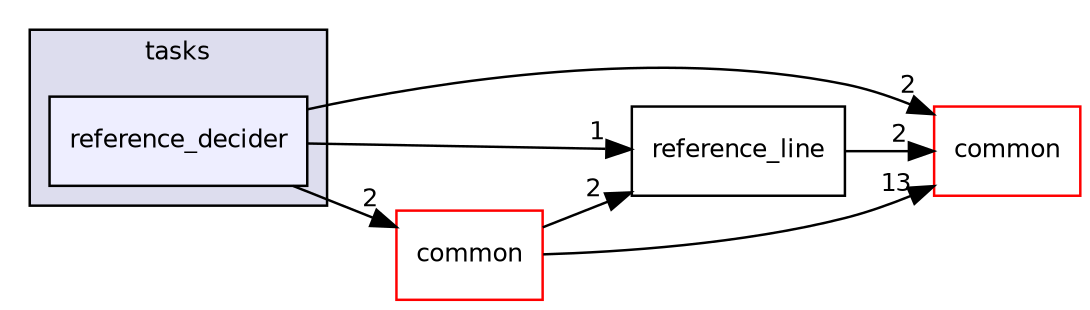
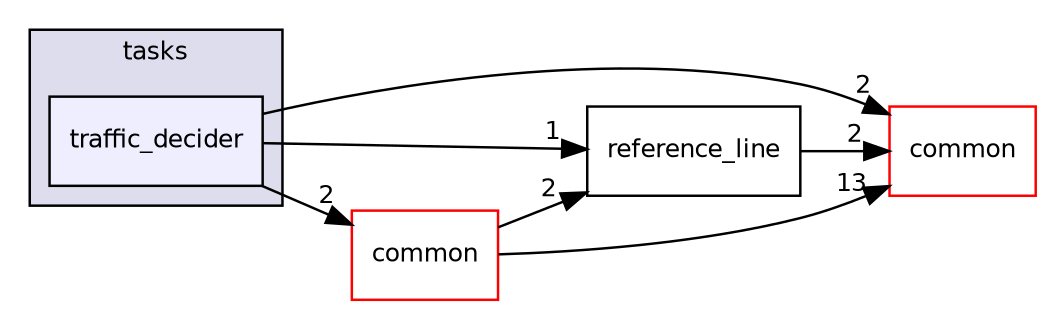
  digraph {
    compound=true
    rankdir=LR
    node [fillcolor=white fontname=Helvetica fontsize=10 shape=box style=filled]
    edge [headlabel=2 labeldistance=1.5 labelfontname=Helvetica labelfontsize=10]
-   n1 [fillcolor="#eeeeff" label=reference_decider pencolor=black]
+   n1 [fillcolor="#eeeeff" label=traffic_decider pencolor=black]
    n2 [label=reference_line fillcolor="" style=""]
    n3 [color=red label=common]
    n4 [color=red label=common]
    subgraph cluster_1 {
      bgcolor="#ddddee"
      fontname=Helvetica
      fontsize=10
      label=tasks
      pencolor=black
      n1
    }
    n1 -> n2 [headlabel=1]
    n1 -> n3
    n1 -> n4
    n2 -> n3
    n4 -> n2
    n4 -> n3 [headlabel=13]
  }
